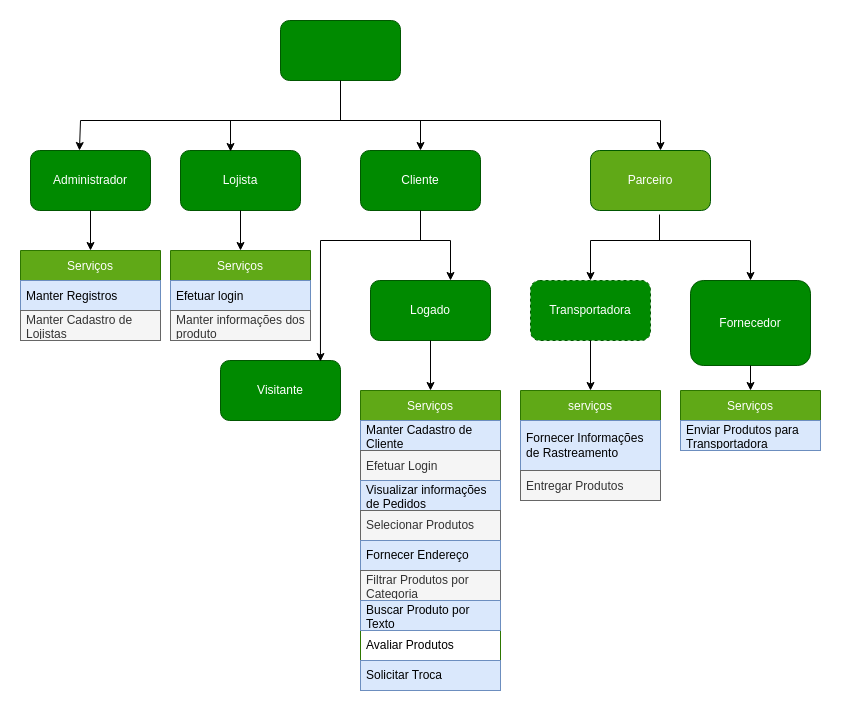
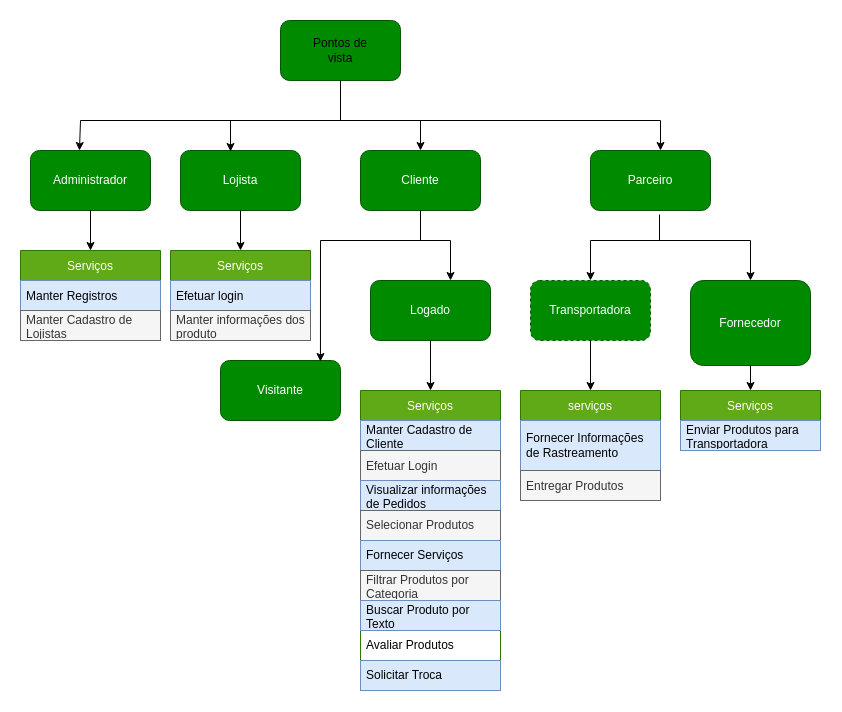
  <mxCell id="0" />
  <mxCell id="1" parent="0" />
  <mxCell id="2" value="" style="rounded=1;whiteSpace=wrap;html=1;fillColor=#008a00;strokeColor=#005700;fontColor=#ffffff;" parent="1" vertex="1"><mxGeometry x="280" y="20" width="120" height="60" as="geometry" /></mxCell>
  <mxCell id="3" value="Administrador" style="rounded=1;whiteSpace=wrap;html=1;fillColor=#008a00;strokeColor=#005700;fontColor=#ffffff;" vertex="1" parent="1"><mxGeometry x="30" y="150" width="120" height="60" as="geometry" /></mxCell>
  <mxCell id="4" value="Lojista" style="rounded=1;whiteSpace=wrap;html=1;fillColor=#008a00;strokeColor=#005700;fontColor=#ffffff;" vertex="1" parent="1"><mxGeometry x="180" y="150" width="120" height="60" as="geometry" /></mxCell>
  <mxCell id="5" value="Cliente" style="rounded=1;whiteSpace=wrap;html=1;fillColor=#008a00;strokeColor=#005700;fontColor=#ffffff;" vertex="1" parent="1"><mxGeometry x="360" y="150" width="120" height="60" as="geometry" /></mxCell>
- <mxCell id="6" value="Parceiro" style="rounded=1;whiteSpace=wrap;html=1;fillColor=#60a917;strokeColor=#005700;fontColor=#ffffff;" vertex="1" parent="1"><mxGeometry x="590" y="150" width="120" height="60" as="geometry" /></mxCell>
+ <mxCell id="6" value="Parceiro" style="rounded=1;whiteSpace=wrap;html=1;fillColor=#008a00;strokeColor=#005700;fontColor=#ffffff;" vertex="1" parent="1"><mxGeometry x="590" y="150" width="120" height="60" as="geometry" /></mxCell>
+ <mxCell id="7" value="&lt;div&gt;Pontos de vista&lt;/div&gt;" style="text;html=1;strokeColor=none;fillColor=none;align=center;verticalAlign=middle;whiteSpace=wrap;rounded=0;" vertex="1" parent="1"><mxGeometry x="310" y="35" width="60" height="30" as="geometry" /></mxCell>
  <mxCell id="8" value="Transportadora" style="rounded=1;whiteSpace=wrap;html=1;fillColor=#008a00;strokeColor=#005700;fontColor=#ffffff;dashed=1;" vertex="1" parent="1"><mxGeometry x="530" y="280" width="120" height="60" as="geometry" /></mxCell>
  <mxCell id="9" value="Fornecedor" style="rounded=1;whiteSpace=wrap;html=1;fillColor=#008a00;strokeColor=#005700;fontColor=#ffffff;" vertex="1" parent="1"><mxGeometry x="690" y="280" width="120" height="85" as="geometry" /></mxCell>
  <mxCell id="10" value="" style="endArrow=none;html=1;rounded=0;entryX=0.5;entryY=1;entryDx=0;entryDy=0;" edge="1" parent="1" target="2"><mxGeometry width="50" height="50" relative="1" as="geometry"><mxPoint x="340" y="120" as="sourcePoint" /><mxPoint x="440" y="210" as="targetPoint" /></mxGeometry></mxCell>
  <mxCell id="11" value="" style="endArrow=none;html=1;rounded=0;" edge="1" parent="1"><mxGeometry width="50" height="50" relative="1" as="geometry"><mxPoint x="80" y="120" as="sourcePoint" /><mxPoint x="660" y="120" as="targetPoint" /></mxGeometry></mxCell>
  <mxCell id="12" value="" style="endArrow=classic;html=1;rounded=0;entryX=0.408;entryY=0;entryDx=0;entryDy=0;entryPerimeter=0;" edge="1" parent="1" target="3"><mxGeometry width="50" height="50" relative="1" as="geometry"><mxPoint x="80" y="120" as="sourcePoint" /><mxPoint x="440" y="210" as="targetPoint" /></mxGeometry></mxCell>
  <mxCell id="13" value="" style="endArrow=classic;html=1;rounded=0;entryX=0.417;entryY=0.017;entryDx=0;entryDy=0;entryPerimeter=0;" edge="1" parent="1" target="4"><mxGeometry width="50" height="50" relative="1" as="geometry"><mxPoint x="230" y="120" as="sourcePoint" /><mxPoint x="440" y="210" as="targetPoint" /></mxGeometry></mxCell>
  <mxCell id="14" value="" style="endArrow=classic;html=1;rounded=0;entryX=0.5;entryY=0;entryDx=0;entryDy=0;" edge="1" parent="1" target="5"><mxGeometry width="50" height="50" relative="1" as="geometry"><mxPoint x="420" y="120" as="sourcePoint" /><mxPoint x="440" y="210" as="targetPoint" /></mxGeometry></mxCell>
  <mxCell id="15" value="" style="endArrow=classic;html=1;rounded=0;" edge="1" parent="1"><mxGeometry width="50" height="50" relative="1" as="geometry"><mxPoint x="660" y="120" as="sourcePoint" /><mxPoint x="660" y="150" as="targetPoint" /></mxGeometry></mxCell>
  <mxCell id="16" value="" style="endArrow=none;html=1;rounded=0;entryX=0.575;entryY=1.067;entryDx=0;entryDy=0;entryPerimeter=0;" edge="1" parent="1" target="6"><mxGeometry width="50" height="50" relative="1" as="geometry"><mxPoint x="659" y="240" as="sourcePoint" /><mxPoint x="440" y="210" as="targetPoint" /></mxGeometry></mxCell>
  <mxCell id="17" value="" style="endArrow=none;html=1;rounded=0;" edge="1" parent="1"><mxGeometry width="50" height="50" relative="1" as="geometry"><mxPoint x="590" y="240" as="sourcePoint" /><mxPoint x="750" y="240" as="targetPoint" /></mxGeometry></mxCell>
  <mxCell id="18" value="" style="endArrow=classic;html=1;rounded=0;entryX=0.5;entryY=0;entryDx=0;entryDy=0;" edge="1" parent="1" target="8"><mxGeometry width="50" height="50" relative="1" as="geometry"><mxPoint x="590" y="240" as="sourcePoint" /><mxPoint x="450" y="210" as="targetPoint" /></mxGeometry></mxCell>
  <mxCell id="19" value="" style="endArrow=classic;html=1;rounded=0;entryX=0.5;entryY=0;entryDx=0;entryDy=0;" edge="1" parent="1" target="9"><mxGeometry width="50" height="50" relative="1" as="geometry"><mxPoint x="750" y="240" as="sourcePoint" /><mxPoint x="450" y="210" as="targetPoint" /></mxGeometry></mxCell>
  <mxCell id="20" value="Serviços" style="swimlane;fontStyle=0;childLayout=stackLayout;horizontal=1;startSize=30;horizontalStack=0;resizeParent=1;resizeParentMax=0;resizeLast=0;collapsible=1;marginBottom=0;fillColor=#60a917;strokeColor=#2D7600;fontColor=#ffffff;" vertex="1" parent="1"><mxGeometry x="20" y="250" width="140" height="90" as="geometry" /></mxCell>
  <mxCell id="21" value="Manter Registros" style="text;strokeColor=#6c8ebf;fillColor=#dae8fc;align=left;verticalAlign=middle;spacingLeft=4;spacingRight=4;overflow=hidden;points=[[0,0.5],[1,0.5]];portConstraint=eastwest;rotatable=0;" vertex="1" parent="20"><mxGeometry y="30" width="140" height="30" as="geometry" /></mxCell>
  <mxCell id="22" value="Manter Cadastro de Lojistas" style="text;strokeColor=#666666;fillColor=#f5f5f5;align=left;verticalAlign=middle;spacingLeft=4;spacingRight=4;overflow=hidden;points=[[0,0.5],[1,0.5]];portConstraint=eastwest;rotatable=0;fontColor=#333333;whiteSpace=wrap;" vertex="1" parent="20"><mxGeometry y="60" width="140" height="30" as="geometry" /></mxCell>
  <mxCell id="23" value="Serviços" style="swimlane;fontStyle=0;childLayout=stackLayout;horizontal=1;startSize=30;horizontalStack=0;resizeParent=1;resizeParentMax=0;resizeLast=0;collapsible=1;marginBottom=0;fillColor=#60a917;strokeColor=#2D7600;fontColor=#ffffff;" vertex="1" parent="1"><mxGeometry x="170" y="250" width="140" height="90" as="geometry" /></mxCell>
  <mxCell id="24" value="Efetuar login" style="text;strokeColor=#6c8ebf;fillColor=#dae8fc;align=left;verticalAlign=middle;spacingLeft=4;spacingRight=4;overflow=hidden;points=[[0,0.5],[1,0.5]];portConstraint=eastwest;rotatable=0;" vertex="1" parent="23"><mxGeometry y="30" width="140" height="30" as="geometry" /></mxCell>
  <mxCell id="25" value="Manter informações dos produto" style="text;strokeColor=#666666;fillColor=#f5f5f5;align=left;verticalAlign=middle;spacingLeft=4;spacingRight=4;overflow=hidden;points=[[0,0.5],[1,0.5]];portConstraint=eastwest;rotatable=0;fontColor=#333333;gradientColor=none;whiteSpace=wrap;" vertex="1" parent="23"><mxGeometry y="60" width="140" height="30" as="geometry" /></mxCell>
  <mxCell id="26" value="Serviços" style="swimlane;fontStyle=0;childLayout=stackLayout;horizontal=1;startSize=30;horizontalStack=0;resizeParent=1;resizeParentMax=0;resizeLast=0;collapsible=1;marginBottom=0;fillColor=#60a917;strokeColor=#2D7600;fontColor=#ffffff;" vertex="1" parent="1"><mxGeometry x="360" y="390" width="140" height="300" as="geometry"><mxRectangle x="360" y="250" width="80" height="30" as="alternateBounds" /></mxGeometry></mxCell>
  <mxCell id="27" value="Manter Cadastro de Cliente" style="text;strokeColor=#6c8ebf;fillColor=#dae8fc;align=left;verticalAlign=middle;spacingLeft=4;spacingRight=4;overflow=hidden;points=[[0,0.5],[1,0.5]];portConstraint=eastwest;rotatable=0;whiteSpace=wrap;" vertex="1" parent="26"><mxGeometry y="30" width="140" height="30" as="geometry" /></mxCell>
  <mxCell id="28" value="Efetuar Login" style="text;strokeColor=#666666;fillColor=#f5f5f5;align=left;verticalAlign=middle;spacingLeft=4;spacingRight=4;overflow=hidden;points=[[0,0.5],[1,0.5]];portConstraint=eastwest;rotatable=0;fontColor=#333333;" vertex="1" parent="26"><mxGeometry y="60" width="140" height="30" as="geometry" /></mxCell>
  <mxCell id="29" value="Visualizar informações de Pedidos" style="text;strokeColor=#6c8ebf;fillColor=#dae8fc;align=left;verticalAlign=middle;spacingLeft=4;spacingRight=4;overflow=hidden;points=[[0,0.5],[1,0.5]];portConstraint=eastwest;rotatable=0;whiteSpace=wrap;" vertex="1" parent="26"><mxGeometry y="90" width="140" height="30" as="geometry" /></mxCell>
  <mxCell id="30" value="Selecionar Produtos" style="text;strokeColor=#666666;fillColor=#f5f5f5;align=left;verticalAlign=middle;spacingLeft=4;spacingRight=4;overflow=hidden;points=[[0,0.5],[1,0.5]];portConstraint=eastwest;rotatable=0;whiteSpace=wrap;fontColor=#333333;" vertex="1" parent="26"><mxGeometry y="120" width="140" height="30" as="geometry" /></mxCell>
- <mxCell id="31" value="Fornecer Endereço" style="text;strokeColor=#6c8ebf;fillColor=#dae8fc;align=left;verticalAlign=middle;spacingLeft=4;spacingRight=4;overflow=hidden;points=[[0,0.5],[1,0.5]];portConstraint=eastwest;rotatable=0;whiteSpace=wrap;" vertex="1" parent="26"><mxGeometry y="150" width="140" height="30" as="geometry" /></mxCell>
+ <mxCell id="31" value="Fornecer Serviços" style="text;strokeColor=#6c8ebf;fillColor=#dae8fc;align=left;verticalAlign=middle;spacingLeft=4;spacingRight=4;overflow=hidden;points=[[0,0.5],[1,0.5]];portConstraint=eastwest;rotatable=0;whiteSpace=wrap;" vertex="1" parent="26"><mxGeometry y="150" width="140" height="30" as="geometry" /></mxCell>
  <mxCell id="32" value="Filtrar Produtos por Categoria" style="text;strokeColor=#666666;fillColor=#f5f5f5;align=left;verticalAlign=middle;spacingLeft=4;spacingRight=4;overflow=hidden;points=[[0,0.5],[1,0.5]];portConstraint=eastwest;rotatable=0;fontColor=#333333;whiteSpace=wrap;" vertex="1" parent="26"><mxGeometry y="180" width="140" height="30" as="geometry" /></mxCell>
  <mxCell id="33" value="Buscar Produto por Texto" style="text;strokeColor=#6c8ebf;fillColor=#dae8fc;align=left;verticalAlign=middle;spacingLeft=4;spacingRight=4;overflow=hidden;points=[[0,0.5],[1,0.5]];portConstraint=eastwest;rotatable=0;whiteSpace=wrap;" vertex="1" parent="26"><mxGeometry y="210" width="140" height="30" as="geometry" /></mxCell>
  <mxCell id="34" value="Avaliar Produtos" style="text;align=left;verticalAlign=middle;spacingLeft=4;spacingRight=4;overflow=hidden;points=[[0,0.5],[1,0.5]];portConstraint=eastwest;rotatable=0;whiteSpace=wrap;" vertex="1" parent="26"><mxGeometry y="240" width="140" height="30" as="geometry" /></mxCell>
  <mxCell id="35" value="Solicitar Troca" style="text;strokeColor=#6c8ebf;fillColor=#dae8fc;align=left;verticalAlign=middle;spacingLeft=4;spacingRight=4;overflow=hidden;points=[[0,0.5],[1,0.5]];portConstraint=eastwest;rotatable=0;whiteSpace=wrap;" vertex="1" parent="26"><mxGeometry y="270" width="140" height="30" as="geometry" /></mxCell>
  <mxCell id="36" value="serviços" style="swimlane;fontStyle=0;childLayout=stackLayout;horizontal=1;startSize=30;horizontalStack=0;resizeParent=1;resizeParentMax=0;resizeLast=0;collapsible=1;marginBottom=0;fillColor=#60a917;strokeColor=#2D7600;fontColor=#ffffff;" vertex="1" parent="1"><mxGeometry x="520" y="390" width="140" height="110" as="geometry" /></mxCell>
  <mxCell id="37" value="Fornecer Informações de Rastreamento" style="text;strokeColor=#6c8ebf;fillColor=#dae8fc;align=left;verticalAlign=middle;spacingLeft=4;spacingRight=4;overflow=hidden;points=[[0,0.5],[1,0.5]];portConstraint=eastwest;rotatable=0;whiteSpace=wrap;" vertex="1" parent="36"><mxGeometry y="30" width="140" height="50" as="geometry" /></mxCell>
  <mxCell id="38" value="Entregar Produtos" style="text;strokeColor=#666666;fillColor=#f5f5f5;align=left;verticalAlign=middle;spacingLeft=4;spacingRight=4;overflow=hidden;points=[[0,0.5],[1,0.5]];portConstraint=eastwest;rotatable=0;fontColor=#333333;" vertex="1" parent="36"><mxGeometry y="80" width="140" height="30" as="geometry" /></mxCell>
  <mxCell id="39" value="Serviços" style="swimlane;fontStyle=0;childLayout=stackLayout;horizontal=1;startSize=30;horizontalStack=0;resizeParent=1;resizeParentMax=0;resizeLast=0;collapsible=1;marginBottom=0;fillColor=#60a917;strokeColor=#2D7600;fontColor=#ffffff;" vertex="1" parent="1"><mxGeometry x="680" y="390" width="140" height="60" as="geometry" /></mxCell>
  <mxCell id="40" value="Enviar Produtos para Transportadora" style="text;strokeColor=#6c8ebf;fillColor=#dae8fc;align=left;verticalAlign=middle;spacingLeft=4;spacingRight=4;overflow=hidden;points=[[0,0.5],[1,0.5]];portConstraint=eastwest;rotatable=0;whiteSpace=wrap;" vertex="1" parent="39"><mxGeometry y="30" width="140" height="30" as="geometry" /></mxCell>
  <mxCell id="41" value="" style="endArrow=classic;html=1;rounded=0;" edge="1" parent="1"><mxGeometry width="50" height="50" relative="1" as="geometry"><mxPoint x="450" y="240" as="sourcePoint" /><mxPoint x="450" y="280" as="targetPoint" /></mxGeometry></mxCell>
  <mxCell id="42" value="" style="endArrow=classic;html=1;rounded=0;exitX=0.5;exitY=1;exitDx=0;exitDy=0;entryX=0.5;entryY=0;entryDx=0;entryDy=0;" edge="1" parent="1" source="4" target="23"><mxGeometry width="50" height="50" relative="1" as="geometry"><mxPoint x="360" y="310" as="sourcePoint" /><mxPoint x="410" y="260" as="targetPoint" /></mxGeometry></mxCell>
  <mxCell id="43" value="" style="endArrow=classic;html=1;rounded=0;exitX=0.5;exitY=1;exitDx=0;exitDy=0;entryX=0.5;entryY=0;entryDx=0;entryDy=0;" edge="1" parent="1" source="3" target="20"><mxGeometry width="50" height="50" relative="1" as="geometry"><mxPoint x="360" y="310" as="sourcePoint" /><mxPoint x="410" y="260" as="targetPoint" /></mxGeometry></mxCell>
  <mxCell id="44" value="" style="endArrow=classic;html=1;rounded=0;exitX=0.5;exitY=1;exitDx=0;exitDy=0;entryX=0.5;entryY=0;entryDx=0;entryDy=0;" edge="1" parent="1" source="8" target="36"><mxGeometry width="50" height="50" relative="1" as="geometry"><mxPoint x="390" y="310" as="sourcePoint" /><mxPoint x="440" y="260" as="targetPoint" /></mxGeometry></mxCell>
  <mxCell id="45" value="" style="endArrow=classic;html=1;rounded=0;exitX=0.5;exitY=1;exitDx=0;exitDy=0;entryX=0.5;entryY=0;entryDx=0;entryDy=0;" edge="1" parent="1" source="9" target="39"><mxGeometry width="50" height="50" relative="1" as="geometry"><mxPoint x="390" y="310" as="sourcePoint" /><mxPoint x="440" y="260" as="targetPoint" /></mxGeometry></mxCell>
  <mxCell id="46" value="Logado" style="rounded=1;whiteSpace=wrap;html=1;fillColor=#008a00;fontColor=#ffffff;strokeColor=#005700;" vertex="1" parent="1"><mxGeometry x="370" y="280" width="120" height="60" as="geometry" /></mxCell>
  <mxCell id="47" value="" style="endArrow=none;html=1;rounded=0;" edge="1" parent="1"><mxGeometry width="50" height="50" relative="1" as="geometry"><mxPoint x="320" y="240" as="sourcePoint" /><mxPoint x="450" y="240" as="targetPoint" /></mxGeometry></mxCell>
  <mxCell id="48" value="" style="endArrow=none;html=1;rounded=0;entryX=0.5;entryY=1;entryDx=0;entryDy=0;" edge="1" parent="1" target="5"><mxGeometry width="50" height="50" relative="1" as="geometry"><mxPoint x="420" y="240" as="sourcePoint" /><mxPoint x="450" y="320" as="targetPoint" /></mxGeometry></mxCell>
  <mxCell id="49" value="Visitante" style="rounded=1;whiteSpace=wrap;html=1;fillColor=#008a00;fontColor=#ffffff;strokeColor=#005700;" vertex="1" parent="1"><mxGeometry x="220" y="360" width="120" height="60" as="geometry" /></mxCell>
  <mxCell id="50" value="" style="endArrow=classic;html=1;rounded=0;entryX=0.5;entryY=0;entryDx=0;entryDy=0;exitX=0.5;exitY=1;exitDx=0;exitDy=0;" edge="1" parent="1" source="46" target="26"><mxGeometry width="50" height="50" relative="1" as="geometry"><mxPoint x="420" y="370" as="sourcePoint" /><mxPoint x="470" y="320" as="targetPoint" /></mxGeometry></mxCell>
  <mxCell id="51" value="" style="endArrow=classic;html=1;rounded=0;entryX=0.833;entryY=0.017;entryDx=0;entryDy=0;entryPerimeter=0;" edge="1" parent="1" target="49"><mxGeometry width="50" height="50" relative="1" as="geometry"><mxPoint x="320" y="240" as="sourcePoint" /><mxPoint x="470" y="320" as="targetPoint" /></mxGeometry></mxCell>
